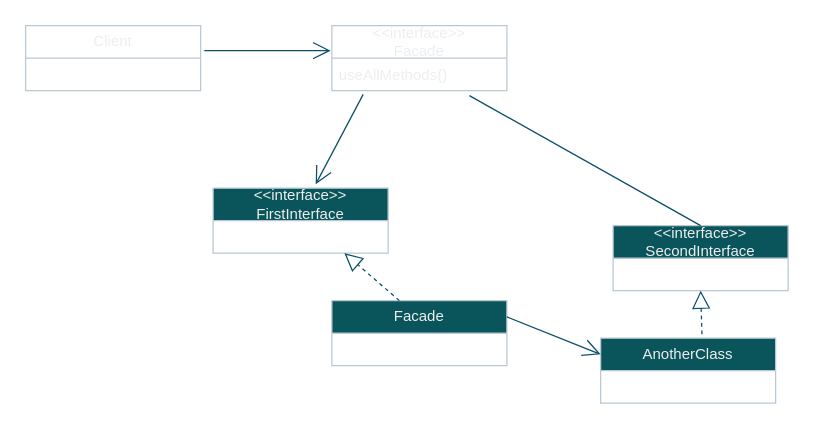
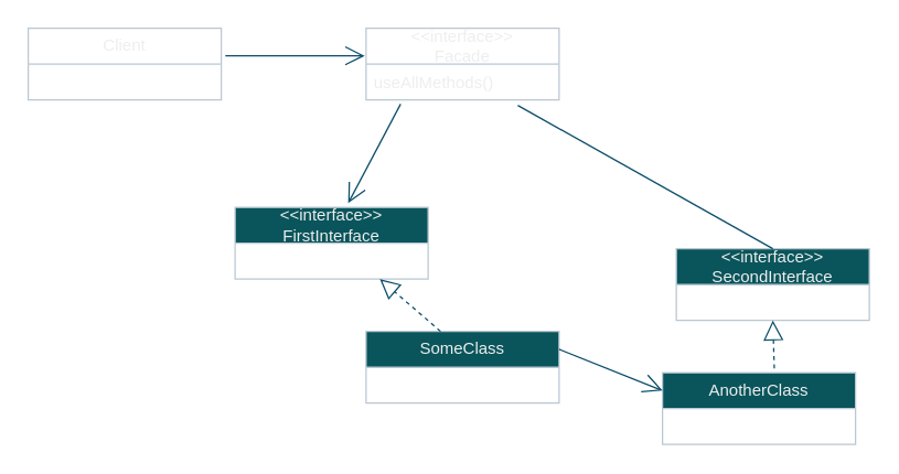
  <mxCell id="0" />
  <mxCell id="1" parent="0" />
  <mxCell id="2" value="Client" style="swimlane;fontStyle=0;childLayout=stackLayout;horizontal=1;startSize=26;fillColor=none;horizontalStack=0;resizeParent=1;resizeParentMax=0;resizeLast=0;collapsible=1;marginBottom=0;whiteSpace=wrap;html=1;labelBackgroundColor=none;strokeColor=#BAC8D3;fontColor=#EEEEEE;" vertex="1" parent="1"><mxGeometry x="20" y="20" width="140" height="52" as="geometry" /></mxCell>
  <mxCell id="3" value="&amp;lt;&amp;lt;interface&amp;gt;&amp;gt;&lt;div&gt;Facade&lt;/div&gt;" style="swimlane;fontStyle=0;childLayout=stackLayout;horizontal=1;startSize=26;fillColor=none;horizontalStack=0;resizeParent=1;resizeParentMax=0;resizeLast=0;collapsible=1;marginBottom=0;whiteSpace=wrap;html=1;labelBackgroundColor=none;strokeColor=#BAC8D3;fontColor=#EEEEEE;" vertex="1" parent="1"><mxGeometry x="265" y="20" width="140" height="52" as="geometry" /></mxCell>
  <mxCell id="4" value="useAllMethods()" style="text;strokeColor=none;fillColor=none;align=left;verticalAlign=top;spacingLeft=4;spacingRight=4;overflow=hidden;rotatable=0;points=[[0,0.5],[1,0.5]];portConstraint=eastwest;whiteSpace=wrap;html=1;labelBackgroundColor=none;fontColor=#EEEEEE;" vertex="1" parent="3"><mxGeometry y="26" width="140" height="26" as="geometry" /></mxCell>
  <mxCell id="5" value="" style="endArrow=open;endFill=1;endSize=12;html=1;rounded=0;exitX=1.021;exitY=0.385;exitDx=0;exitDy=0;exitPerimeter=0;entryX=-0.007;entryY=0.385;entryDx=0;entryDy=0;entryPerimeter=0;labelBackgroundColor=none;strokeColor=#0B4D6A;fontColor=default;" edge="1" parent="1" source="2" target="3"><mxGeometry width="160" relative="1" as="geometry"><mxPoint x="140" y="130" as="sourcePoint" /><mxPoint x="300" y="130" as="targetPoint" /></mxGeometry></mxCell>
  <mxCell id="6" value="AnotherClass" style="swimlane;fontStyle=0;childLayout=stackLayout;horizontal=1;startSize=26;fillColor=#09555B;horizontalStack=0;resizeParent=1;resizeParentMax=0;resizeLast=0;collapsible=1;marginBottom=0;whiteSpace=wrap;html=1;fontColor=#EEEEEE;strokeColor=#BAC8D3;labelBackgroundColor=none;" vertex="1" parent="1"><mxGeometry x="480" y="270" width="140" height="52" as="geometry" /></mxCell>
  <mxCell id="7" value="&amp;lt;&amp;lt;interface&amp;gt;&amp;gt;&lt;div&gt;FirstInterface&lt;/div&gt;" style="swimlane;fontStyle=0;childLayout=stackLayout;horizontal=1;startSize=26;fillColor=#09555B;horizontalStack=0;resizeParent=1;resizeParentMax=0;resizeLast=0;collapsible=1;marginBottom=0;whiteSpace=wrap;html=1;fontColor=#EEEEEE;strokeColor=#BAC8D3;labelBackgroundColor=none;" vertex="1" parent="1"><mxGeometry x="170" y="150" width="140" height="52" as="geometry" /></mxCell>
- <mxCell id="8" value="Facade" style="swimlane;fontStyle=0;childLayout=stackLayout;horizontal=1;startSize=26;fillColor=#09555B;horizontalStack=0;resizeParent=1;resizeParentMax=0;resizeLast=0;collapsible=1;marginBottom=0;whiteSpace=wrap;html=1;fontColor=#EEEEEE;strokeColor=#BAC8D3;labelBackgroundColor=none;" vertex="1" parent="1"><mxGeometry x="265" y="240" width="140" height="52" as="geometry" /></mxCell>
+ <mxCell id="8" value="SomeClass" style="swimlane;fontStyle=0;childLayout=stackLayout;horizontal=1;startSize=26;fillColor=#09555B;horizontalStack=0;resizeParent=1;resizeParentMax=0;resizeLast=0;collapsible=1;marginBottom=0;whiteSpace=wrap;html=1;fontColor=#EEEEEE;strokeColor=#BAC8D3;labelBackgroundColor=none;" vertex="1" parent="1"><mxGeometry x="265" y="240" width="140" height="52" as="geometry" /></mxCell>
  <mxCell id="9" value="&amp;lt;&amp;lt;interface&amp;gt;&amp;gt;&lt;div&gt;SecondInterface&lt;/div&gt;" style="swimlane;fontStyle=0;childLayout=stackLayout;horizontal=1;startSize=26;fillColor=#09555B;horizontalStack=0;resizeParent=1;resizeParentMax=0;resizeLast=0;collapsible=1;marginBottom=0;whiteSpace=wrap;html=1;fontColor=#EEEEEE;strokeColor=#BAC8D3;labelBackgroundColor=none;" vertex="1" parent="1"><mxGeometry x="490" y="180" width="140" height="52" as="geometry" /></mxCell>
  <mxCell id="10" value="" style="endArrow=open;endFill=1;endSize=12;html=1;rounded=0;exitX=1;exitY=0.25;exitDx=0;exitDy=0;entryX=0;entryY=0.25;entryDx=0;entryDy=0;strokeColor=#0B4D6A;labelBackgroundColor=none;fontColor=default;" edge="1" parent="1" source="8" target="6"><mxGeometry width="160" relative="1" as="geometry"><mxPoint x="230" y="410" as="sourcePoint" /><mxPoint x="390" y="410" as="targetPoint" /></mxGeometry></mxCell>
  <mxCell id="11" value="" style="endArrow=block;dashed=1;endFill=0;endSize=12;html=1;rounded=0;entryX=0.5;entryY=1;entryDx=0;entryDy=0;exitX=0.579;exitY=-0.058;exitDx=0;exitDy=0;exitPerimeter=0;strokeColor=#0B4D6A;labelBackgroundColor=none;fontColor=default;" edge="1" parent="1" source="6" target="9"><mxGeometry width="160" relative="1" as="geometry"><mxPoint x="100" y="440" as="sourcePoint" /><mxPoint x="260" y="440" as="targetPoint" /></mxGeometry></mxCell>
  <mxCell id="12" value="" style="endArrow=block;dashed=1;endFill=0;endSize=12;html=1;rounded=0;entryX=0.75;entryY=1;entryDx=0;entryDy=0;exitX=0.386;exitY=0;exitDx=0;exitDy=0;exitPerimeter=0;strokeColor=#0B4D6A;labelBackgroundColor=none;fontColor=default;" edge="1" parent="1" source="8" target="7"><mxGeometry width="160" relative="1" as="geometry"><mxPoint x="110" y="450" as="sourcePoint" /><mxPoint x="270" y="450" as="targetPoint" /></mxGeometry></mxCell>
  <mxCell id="13" value="" style="endArrow=open;endFill=1;endSize=12;html=1;rounded=0;strokeColor=#0B4D6A;exitX=0.179;exitY=1.115;exitDx=0;exitDy=0;exitPerimeter=0;entryX=0.586;entryY=-0.058;entryDx=0;entryDy=0;entryPerimeter=0;" edge="1" parent="1" source="4" target="7"><mxGeometry width="160" relative="1" as="geometry"><mxPoint x="200" y="380" as="sourcePoint" /><mxPoint x="360" y="380" as="targetPoint" /></mxGeometry></mxCell>
  <mxCell id="14" value="" style="endArrow=none;endFill=1;endSize=12;html=1;rounded=0;strokeColor=#0B4D6A;exitX=0.786;exitY=1.154;exitDx=0;exitDy=0;exitPerimeter=0;entryX=0.5;entryY=0;entryDx=0;entryDy=0;" edge="1" parent="1" source="4" target="9"><mxGeometry width="160" relative="1" as="geometry"><mxPoint x="210" y="390" as="sourcePoint" /><mxPoint x="370" y="390" as="targetPoint" /></mxGeometry></mxCell>
